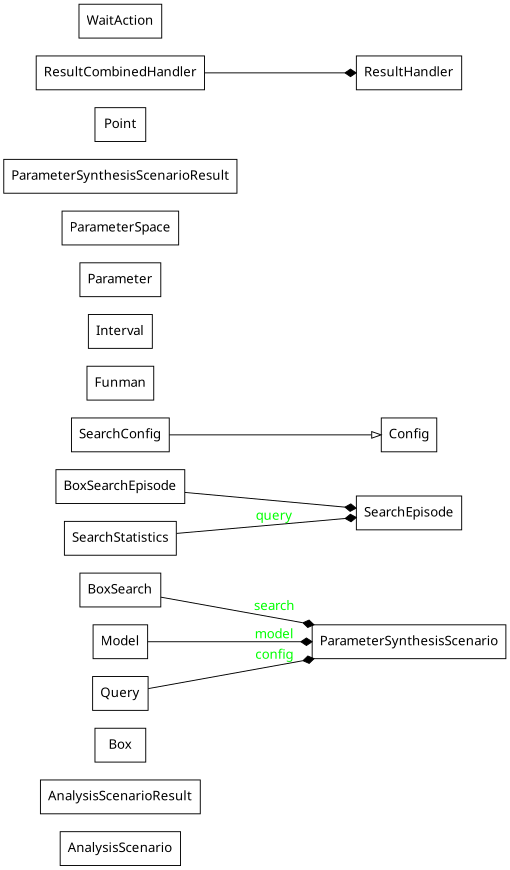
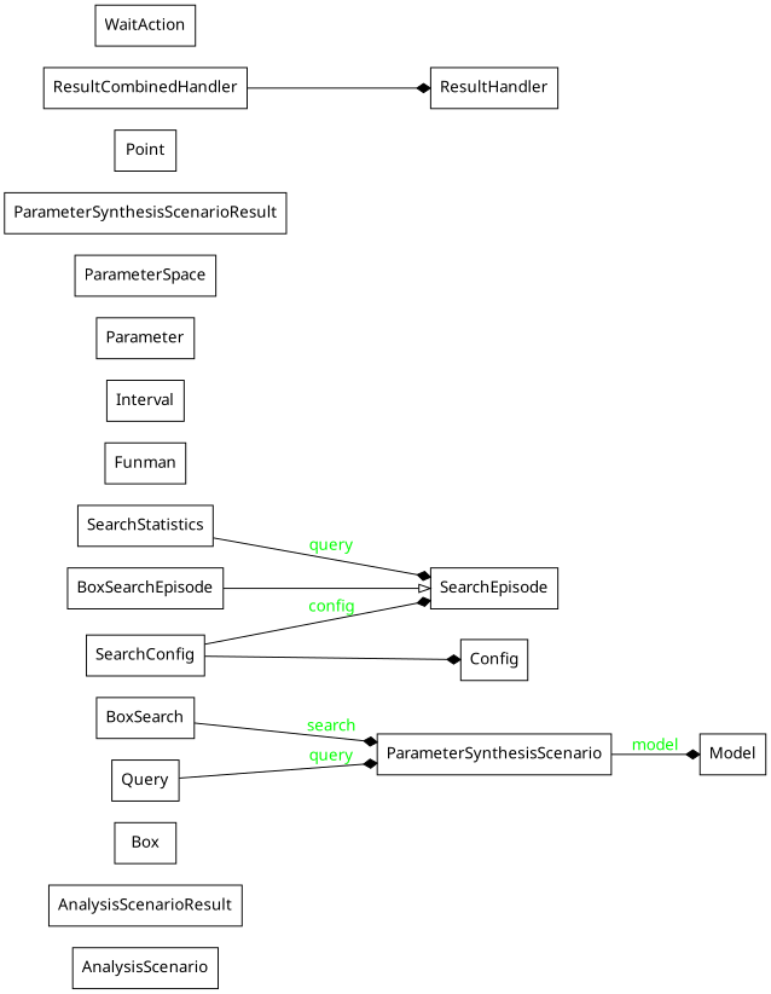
  digraph {
    fontname="Noto Sans"
    rankdir=LR
    node [color=black fontcolor=black fontname="Noto Sans" shape=record style=solid]
    edge [arrowhead=diamond arrowtail=none fontcolor=green fontname="Noto Sans" style=solid]
    n1 [label=AnalysisScenario]
    n2 [label=AnalysisScenarioResult]
    n3 [label=Box]
    n4 [label=BoxSearch]
    n5 [label=ParameterSynthesisScenario]
    n6 [label=BoxSearchEpisode]
    n7 [label=SearchEpisode]
    n8 [label=Config]
    n9 [label=Funman]
    n10 [label=Interval]
    n11 [label=Model]
    n12 [label=Parameter]
    n13 [label=ParameterSpace]
    n14 [label=ParameterSynthesisScenarioResult]
    n15 [label=Point]
    n16 [label=Query]
    n17 [label=ResultCombinedHandler]
    n18 [label=ResultHandler]
    n19 [label=SearchConfig]
    n20 [label=SearchStatistics]
    n21 [label=WaitAction]
    n4 -> n5 [label=search]
-   n6 -> n7 [fontcolor="" style=""]
-   n11 -> n5 [label=model]
-   n16 -> n5 [label=config]
+   n6 -> n7 [arrowhead=empty fontcolor="" style=""]
+   n5 -> n11 [label=model]
+   n16 -> n5 [label=query]
    n17 -> n18 [fontcolor="" style=""]
-   n19 -> n8 [arrowhead=empty fontcolor="" style=""]
+   n19 -> n7 [label=config]
+   n19 -> n8 [fontcolor="" style=""]
    n20 -> n7 [label=query]
  }
